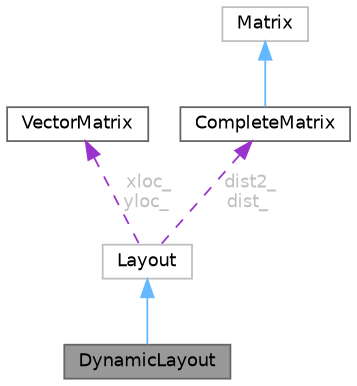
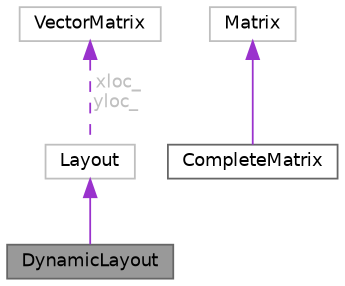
  digraph {
    node [color=gray40 fillcolor=white fontname=Helvetica fontsize=10 shape=box style=filled]
    edge [color=steelblue1 dir=back fontname=Helvetica fontsize=10 labelfontname=Helvetica labelfontsize=10 style=solid]
    n1 [fillcolor=grey60 fontcolor=black height=0.2 label=DynamicLayout width=0.4]
    n2 [color=grey75 height=0.2 label=Layout width=0.4]
-   n3 [height=0.2 label=VectorMatrix width=0.4]
+   n3 [color=grey75 height=0.2 label=VectorMatrix width=0.4]
    n4 [color=grey75 height=0.2 label=Matrix width=0.4]
    n5 [height=0.2 label=CompleteMatrix width=0.4]
-   n2 -> n1
+   n2 -> n1 [color=darkorchid3]
    n3 -> n2 [color=darkorchid3 fontcolor=grey label=" xloc_\nyloc_" style=dashed]
-   n4 -> n5
-   n5 -> n2 [color=darkorchid3 fontcolor=grey label=" dist2_\ndist_" style=dashed]
+   n4 -> n5 [color=darkorchid3]
  }
